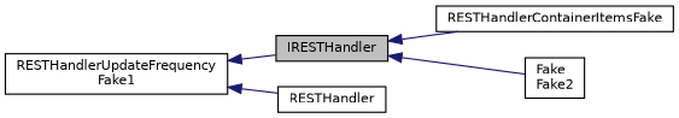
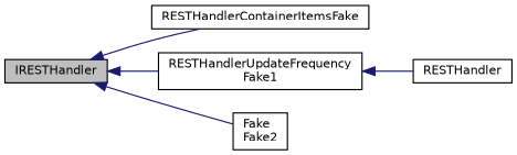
  digraph {
    rankdir=LR
    node [color=black fillcolor=white fontname=Helvetica fontsize=10 shape=record style=filled]
    edge [color=midnightblue dir=back fontname=Helvetica fontsize=10 labelfontname=Helvetica labelfontsize=10 style=solid]
    n1 [fillcolor=grey75 fontcolor=black height=0.2 label=IRESTHandler width=0.4]
    n2 [height=0.2 label=RESTHandlerContainerItemsFake width=0.4]
    n3 [height=0.2 label="RESTHandlerUpdateFrequency\lFake1" width=0.4]
    n4 [height=0.2 label="Fake\lFake2" width=0.4]
    n5 [height=0.2 label=RESTHandler width=0.4]
    n1 -> n2
-   n3 -> n1
+   n1 -> n3
    n1 -> n4
    n3 -> n5
  }
